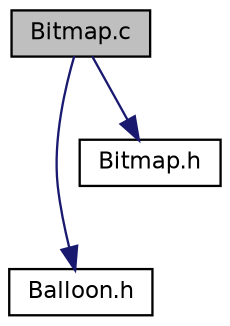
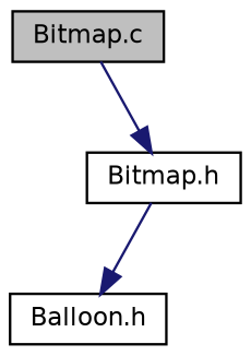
  digraph {
    node [color=black fillcolor=white fontname=Helvetica fontsize=10 shape=record style=filled]
    edge [color=midnightblue fontname=Helvetica fontsize=10 labelfontname=Helvetica labelfontsize=10 style=solid]
    n1 [fillcolor=grey75 fontcolor=black height=0.2 label="Bitmap.c" width=0.4]
    n2 [height=0.2 label="Balloon.h" width=0.4]
    n3 [height=0.2 label="Bitmap.h" width=0.4]
-   n1 -> n2
+   n3 -> n2
    n1 -> n3
  }
